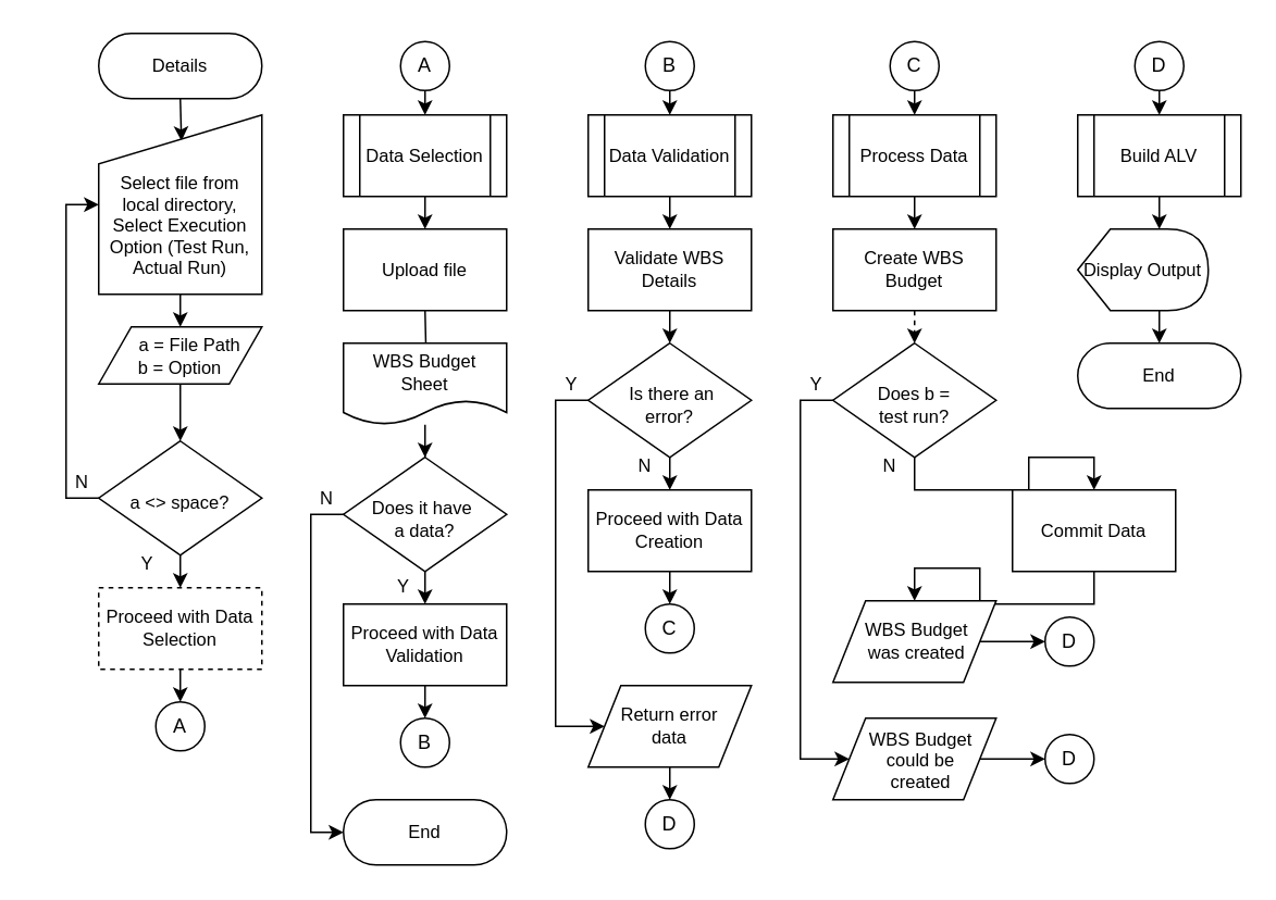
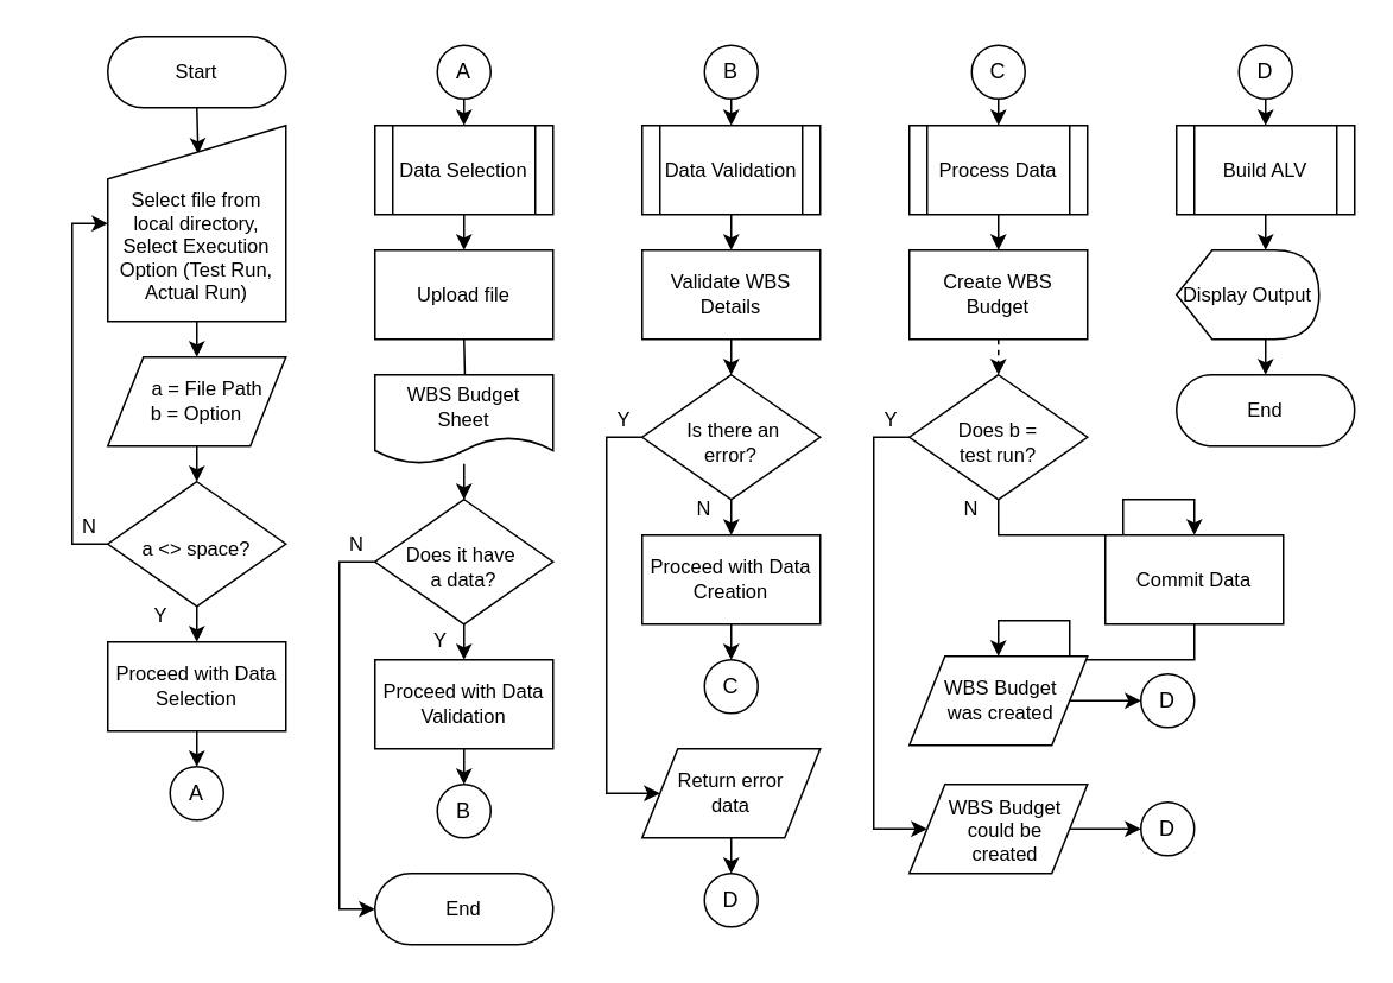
  <mxCell id="0" />
  <mxCell id="1" parent="0" />
  <mxCell id="2" style="edgeStyle=orthogonalEdgeStyle;rounded=0;orthogonalLoop=1;jettySize=auto;html=1;exitX=0.5;exitY=0.5;exitDx=0;exitDy=20;exitPerimeter=0;entryX=0.507;entryY=0.145;entryDx=0;entryDy=0;entryPerimeter=0;" edge="1" parent="1" source="3" target="17"><mxGeometry relative="1" as="geometry" /></mxCell>
- <mxCell id="3" value="Details" style="html=1;dashed=0;whiteSpace=wrap;shape=mxgraph.dfd.start;fontSize=11;" vertex="1" parent="1"><mxGeometry x="60" y="20" width="100" height="40" as="geometry" /></mxCell>
+ <mxCell id="3" value="Start" style="html=1;dashed=0;whiteSpace=wrap;shape=mxgraph.dfd.start;fontSize=11;" vertex="1" parent="1"><mxGeometry x="60" y="20" width="100" height="40" as="geometry" /></mxCell>
  <mxCell id="4" value="Upload file" style="whiteSpace=wrap;html=1;strokeWidth=1;fontSize=11;" vertex="1" parent="1"><mxGeometry x="210" y="140" width="100" height="50" as="geometry" /></mxCell>
  <mxCell id="5" style="edgeStyle=orthogonalEdgeStyle;rounded=0;orthogonalLoop=1;jettySize=auto;html=1;exitX=0.5;exitY=1;exitDx=0;exitDy=0;entryX=0.5;entryY=0;entryDx=0;entryDy=0;" edge="1" parent="1" target="10"><mxGeometry relative="1" as="geometry"><mxPoint x="410" y="120" as="sourcePoint" /></mxGeometry></mxCell>
  <mxCell id="6" style="edgeStyle=orthogonalEdgeStyle;rounded=0;orthogonalLoop=1;jettySize=auto;html=1;exitX=0.5;exitY=1;exitDx=0;exitDy=0;entryX=0.5;entryY=0;entryDx=0;entryDy=0;" edge="1" parent="1" source="8" target="40"><mxGeometry relative="1" as="geometry" /></mxCell>
  <mxCell id="7" style="edgeStyle=orthogonalEdgeStyle;rounded=0;orthogonalLoop=1;jettySize=auto;html=1;exitX=0;exitY=0.5;exitDx=0;exitDy=0;entryX=0;entryY=0.5;entryDx=0;entryDy=0;" edge="1" parent="1" source="8" target="62"><mxGeometry relative="1" as="geometry"><mxPoint x="340" y="450" as="targetPoint" /><Array as="points"><mxPoint x="340" y="245" /><mxPoint x="340" y="445" /></Array></mxGeometry></mxCell>
  <mxCell id="8" value="&amp;nbsp;Is there an &lt;br&gt;error?" style="rhombus;whiteSpace=wrap;html=1;strokeWidth=1;fontSize=11;spacingTop=5;" vertex="1" parent="1"><mxGeometry x="360" y="210" width="100" height="70" as="geometry" /></mxCell>
  <mxCell id="9" style="edgeStyle=orthogonalEdgeStyle;rounded=0;orthogonalLoop=1;jettySize=auto;html=1;exitX=0.5;exitY=1;exitDx=0;exitDy=0;entryX=0.5;entryY=0;entryDx=0;entryDy=0;" edge="1" parent="1" source="10" target="8"><mxGeometry relative="1" as="geometry" /></mxCell>
  <mxCell id="10" value="Validate WBS Details" style="whiteSpace=wrap;html=1;strokeWidth=1;fontSize=11;" vertex="1" parent="1"><mxGeometry x="360" y="140" width="100" height="50" as="geometry" /></mxCell>
  <mxCell id="11" style="edgeStyle=orthogonalEdgeStyle;rounded=0;orthogonalLoop=1;jettySize=auto;html=1;exitX=0.5;exitY=1;exitDx=0;exitDy=0;entryX=0.5;entryY=0;entryDx=0;entryDy=0;" edge="1" parent="1" source="13" target="34"><mxGeometry relative="1" as="geometry" /></mxCell>
  <mxCell id="12" style="edgeStyle=orthogonalEdgeStyle;rounded=0;orthogonalLoop=1;jettySize=auto;html=1;exitX=0;exitY=0.5;exitDx=0;exitDy=0;entryX=0;entryY=0.5;entryDx=0;entryDy=0;entryPerimeter=0;" edge="1" parent="1" source="13" target="60"><mxGeometry relative="1" as="geometry" /></mxCell>
  <mxCell id="13" value="Does it have&amp;nbsp;&lt;br&gt;a data?" style="rhombus;whiteSpace=wrap;html=1;strokeWidth=1;fontSize=11;spacingTop=5;" vertex="1" parent="1"><mxGeometry x="210" y="280" width="100" height="70" as="geometry" /></mxCell>
  <mxCell id="14" style="edgeStyle=orthogonalEdgeStyle;rounded=0;orthogonalLoop=1;jettySize=auto;html=1;exitX=0.5;exitY=1;exitDx=0;exitDy=0;entryX=0.5;entryY=0;entryDx=0;entryDy=0;dashed=1;" edge="1" parent="1" source="15" target="48"><mxGeometry relative="1" as="geometry" /></mxCell>
  <mxCell id="15" value="Create WBS Budget" style="whiteSpace=wrap;html=1;strokeWidth=1;fontSize=11;" vertex="1" parent="1"><mxGeometry x="510" y="140" width="100" height="50" as="geometry" /></mxCell>
  <mxCell id="16" style="edgeStyle=orthogonalEdgeStyle;rounded=0;orthogonalLoop=1;jettySize=auto;html=1;exitX=0.5;exitY=1;exitDx=0;exitDy=0;entryX=0.5;entryY=0;entryDx=0;entryDy=0;" edge="1" parent="1" source="17" target="19"><mxGeometry relative="1" as="geometry" /></mxCell>
  <mxCell id="17" value="&lt;br style=&quot;font-size: 11px;&quot;&gt;&lt;br style=&quot;font-size: 11px;&quot;&gt;Select file from local directory,&lt;br&gt;Select Execution Option (Test Run, Actual Run)" style="shape=manualInput;whiteSpace=wrap;html=1;fontSize=11;" vertex="1" parent="1"><mxGeometry x="60" y="70" width="100" height="110" as="geometry" /></mxCell>
  <mxCell id="18" style="edgeStyle=orthogonalEdgeStyle;rounded=0;orthogonalLoop=1;jettySize=auto;html=1;exitX=0.5;exitY=1;exitDx=0;exitDy=0;entryX=0.5;entryY=0;entryDx=0;entryDy=0;" edge="1" parent="1" source="19" target="22"><mxGeometry relative="1" as="geometry" /></mxCell>
- <mxCell id="19" value="&amp;nbsp; &amp;nbsp; a = File Path&lt;br&gt;b = Option" style="shape=parallelogram;perimeter=parallelogramPerimeter;whiteSpace=wrap;html=1;fixedSize=1;fontSize=11;" vertex="1" parent="1"><mxGeometry x="60" y="200" width="100" height="35" as="geometry" /></mxCell>
+ <mxCell id="19" value="&amp;nbsp; &amp;nbsp; a = File Path&lt;br&gt;b = Option" style="shape=parallelogram;perimeter=parallelogramPerimeter;whiteSpace=wrap;html=1;fixedSize=1;fontSize=11;" vertex="1" parent="1"><mxGeometry x="60" y="200" width="100" height="50" as="geometry" /></mxCell>
  <mxCell id="20" style="edgeStyle=orthogonalEdgeStyle;rounded=0;orthogonalLoop=1;jettySize=auto;html=1;exitX=0.5;exitY=1;exitDx=0;exitDy=0;entryX=0.5;entryY=0;entryDx=0;entryDy=0;" edge="1" parent="1" source="22" target="24"><mxGeometry relative="1" as="geometry" /></mxCell>
  <mxCell id="21" style="edgeStyle=orthogonalEdgeStyle;rounded=0;orthogonalLoop=1;jettySize=auto;html=1;exitX=0;exitY=0.5;exitDx=0;exitDy=0;entryX=0;entryY=0.5;entryDx=0;entryDy=0;" edge="1" parent="1" source="22" target="17"><mxGeometry relative="1" as="geometry" /></mxCell>
  <mxCell id="22" value="a &amp;lt;&amp;gt; space?&lt;br&gt;" style="rhombus;whiteSpace=wrap;html=1;strokeWidth=1;fontSize=11;spacingTop=5;" vertex="1" parent="1"><mxGeometry x="60" y="270" width="100" height="70" as="geometry" /></mxCell>
  <mxCell id="23" style="edgeStyle=orthogonalEdgeStyle;rounded=0;orthogonalLoop=1;jettySize=auto;html=1;exitX=0.5;exitY=1;exitDx=0;exitDy=0;entryX=0.5;entryY=0;entryDx=0;entryDy=0;" edge="1" parent="1" source="24" target="25"><mxGeometry relative="1" as="geometry" /></mxCell>
- <mxCell id="24" value="Proceed with Data Selection" style="whiteSpace=wrap;html=1;strokeWidth=1;fontSize=11;dashed=1;" vertex="1" parent="1"><mxGeometry x="60" y="360" width="100" height="50" as="geometry" /></mxCell>
+ <mxCell id="24" value="Proceed with Data Selection" style="whiteSpace=wrap;html=1;strokeWidth=1;fontSize=11;" vertex="1" parent="1"><mxGeometry x="60" y="360" width="100" height="50" as="geometry" /></mxCell>
  <mxCell id="25" value="A" style="ellipse;whiteSpace=wrap;html=1;aspect=fixed;" vertex="1" parent="1"><mxGeometry x="95" y="430" width="30" height="30" as="geometry" /></mxCell>
  <mxCell id="26" style="edgeStyle=orthogonalEdgeStyle;rounded=0;orthogonalLoop=1;jettySize=auto;html=1;exitX=0.5;exitY=1;exitDx=0;exitDy=0;entryX=0.5;entryY=0;entryDx=0;entryDy=0;" edge="1" parent="1" source="27" target="29"><mxGeometry relative="1" as="geometry" /></mxCell>
  <mxCell id="27" value="A" style="ellipse;whiteSpace=wrap;html=1;aspect=fixed;" vertex="1" parent="1"><mxGeometry x="245" y="25" width="30" height="30" as="geometry" /></mxCell>
  <mxCell id="28" style="edgeStyle=orthogonalEdgeStyle;rounded=0;orthogonalLoop=1;jettySize=auto;html=1;exitX=0.5;exitY=1;exitDx=0;exitDy=0;entryX=0.5;entryY=0;entryDx=0;entryDy=0;" edge="1" parent="1" source="29" target="4"><mxGeometry relative="1" as="geometry" /></mxCell>
  <mxCell id="29" value="Data Selection" style="shape=process;whiteSpace=wrap;html=1;backgroundOutline=1;fontSize=11;" vertex="1" parent="1"><mxGeometry x="210" y="70" width="100" height="50" as="geometry" /></mxCell>
  <mxCell id="30" value="" style="edgeStyle=orthogonalEdgeStyle;rounded=0;orthogonalLoop=1;jettySize=auto;html=1;" edge="1" parent="1" target="32"><mxGeometry relative="1" as="geometry"><mxPoint x="260" y="190" as="sourcePoint" /></mxGeometry></mxCell>
  <mxCell id="31" value="" style="edgeStyle=orthogonalEdgeStyle;rounded=0;orthogonalLoop=1;jettySize=auto;html=1;" edge="1" parent="1" source="32" target="13"><mxGeometry relative="1" as="geometry" /></mxCell>
  <mxCell id="32" value="WBS Budget&lt;br&gt;Sheet" style="shape=document;whiteSpace=wrap;html=1;boundedLbl=1;fontSize=11;" vertex="1" parent="1"><mxGeometry x="210" y="210" width="100" height="50" as="geometry" /></mxCell>
  <mxCell id="33" style="edgeStyle=orthogonalEdgeStyle;rounded=0;orthogonalLoop=1;jettySize=auto;html=1;exitX=0.5;exitY=1;exitDx=0;exitDy=0;entryX=0.5;entryY=0;entryDx=0;entryDy=0;" edge="1" parent="1" source="34" target="35"><mxGeometry relative="1" as="geometry" /></mxCell>
  <mxCell id="34" value="Proceed with Data Validation" style="whiteSpace=wrap;html=1;strokeWidth=1;fontSize=11;" vertex="1" parent="1"><mxGeometry x="210" y="370" width="100" height="50" as="geometry" /></mxCell>
  <mxCell id="35" value="B" style="ellipse;whiteSpace=wrap;html=1;aspect=fixed;" vertex="1" parent="1"><mxGeometry x="245" y="440" width="30" height="30" as="geometry" /></mxCell>
  <mxCell id="36" style="edgeStyle=orthogonalEdgeStyle;rounded=0;orthogonalLoop=1;jettySize=auto;html=1;exitX=0.5;exitY=1;exitDx=0;exitDy=0;entryX=0.5;entryY=0;entryDx=0;entryDy=0;" edge="1" parent="1" source="37" target="38"><mxGeometry relative="1" as="geometry" /></mxCell>
  <mxCell id="37" value="B" style="ellipse;whiteSpace=wrap;html=1;aspect=fixed;" vertex="1" parent="1"><mxGeometry x="395" y="25" width="30" height="30" as="geometry" /></mxCell>
  <mxCell id="38" value="Data Validation" style="shape=process;whiteSpace=wrap;html=1;backgroundOutline=1;fontSize=11;" vertex="1" parent="1"><mxGeometry x="360" y="70" width="100" height="50" as="geometry" /></mxCell>
  <mxCell id="39" style="edgeStyle=orthogonalEdgeStyle;rounded=0;orthogonalLoop=1;jettySize=auto;html=1;exitX=0.5;exitY=1;exitDx=0;exitDy=0;entryX=0.5;entryY=0;entryDx=0;entryDy=0;" edge="1" parent="1" source="40" target="41"><mxGeometry relative="1" as="geometry" /></mxCell>
  <mxCell id="40" value="Proceed with Data Creation" style="whiteSpace=wrap;html=1;strokeWidth=1;fontSize=11;" vertex="1" parent="1"><mxGeometry x="360" y="300" width="100" height="50" as="geometry" /></mxCell>
  <mxCell id="41" value="C" style="ellipse;whiteSpace=wrap;html=1;aspect=fixed;" vertex="1" parent="1"><mxGeometry x="395" y="370" width="30" height="30" as="geometry" /></mxCell>
  <mxCell id="42" style="edgeStyle=orthogonalEdgeStyle;rounded=0;orthogonalLoop=1;jettySize=auto;html=1;exitX=0.5;exitY=1;exitDx=0;exitDy=0;entryX=0.5;entryY=0;entryDx=0;entryDy=0;" edge="1" parent="1" source="43" target="45"><mxGeometry relative="1" as="geometry" /></mxCell>
  <mxCell id="43" value="C" style="ellipse;whiteSpace=wrap;html=1;aspect=fixed;" vertex="1" parent="1"><mxGeometry x="545" y="25" width="30" height="30" as="geometry" /></mxCell>
  <mxCell id="44" style="edgeStyle=orthogonalEdgeStyle;rounded=0;orthogonalLoop=1;jettySize=auto;html=1;exitX=0.5;exitY=1;exitDx=0;exitDy=0;entryX=0.5;entryY=0;entryDx=0;entryDy=0;" edge="1" parent="1" source="45" target="15"><mxGeometry relative="1" as="geometry" /></mxCell>
  <mxCell id="45" value="Process Data" style="shape=process;whiteSpace=wrap;html=1;backgroundOutline=1;fontSize=11;" vertex="1" parent="1"><mxGeometry x="510" y="70" width="100" height="50" as="geometry" /></mxCell>
  <mxCell id="46" style="edgeStyle=orthogonalEdgeStyle;rounded=0;orthogonalLoop=1;jettySize=auto;html=1;exitX=0.5;exitY=1;exitDx=0;exitDy=0;entryX=0.5;entryY=0;entryDx=0;entryDy=0;" edge="1" parent="1" source="48" target="50"><mxGeometry relative="1" as="geometry" /></mxCell>
  <mxCell id="47" style="edgeStyle=orthogonalEdgeStyle;rounded=0;orthogonalLoop=1;jettySize=auto;html=1;exitX=0;exitY=0.5;exitDx=0;exitDy=0;entryX=0;entryY=0.5;entryDx=0;entryDy=0;" edge="1" parent="1" source="48" target="71"><mxGeometry relative="1" as="geometry"><Array as="points"><mxPoint x="490" y="245" /><mxPoint x="490" y="465" /></Array></mxGeometry></mxCell>
  <mxCell id="48" value="Does b =&lt;br&gt;test run?" style="rhombus;whiteSpace=wrap;html=1;strokeWidth=1;fontSize=11;spacingTop=5;" vertex="1" parent="1"><mxGeometry x="510" y="210" width="100" height="70" as="geometry" /></mxCell>
  <mxCell id="49" style="edgeStyle=orthogonalEdgeStyle;rounded=0;orthogonalLoop=1;jettySize=auto;html=1;exitX=0.5;exitY=1;exitDx=0;exitDy=0;entryX=0.5;entryY=0;entryDx=0;entryDy=0;" edge="1" parent="1" source="50" target="59"><mxGeometry relative="1" as="geometry" /></mxCell>
  <mxCell id="50" value="Commit Data" style="whiteSpace=wrap;html=1;strokeWidth=1;fontSize=11;" vertex="1" parent="1"><mxGeometry x="620" y="300" width="100" height="50" as="geometry" /></mxCell>
  <mxCell id="51" style="edgeStyle=orthogonalEdgeStyle;rounded=0;orthogonalLoop=1;jettySize=auto;html=1;exitX=0.5;exitY=1;exitDx=0;exitDy=0;entryX=0.5;entryY=0;entryDx=0;entryDy=0;" edge="1" parent="1" source="52" target="54"><mxGeometry relative="1" as="geometry" /></mxCell>
  <mxCell id="52" value="D" style="ellipse;whiteSpace=wrap;html=1;aspect=fixed;" vertex="1" parent="1"><mxGeometry x="695" y="25" width="30" height="30" as="geometry" /></mxCell>
  <mxCell id="53" style="edgeStyle=orthogonalEdgeStyle;rounded=0;orthogonalLoop=1;jettySize=auto;html=1;exitX=0.5;exitY=1;exitDx=0;exitDy=0;entryX=0;entryY=0;entryDx=50;entryDy=0;entryPerimeter=0;" edge="1" parent="1" source="54" target="57"><mxGeometry relative="1" as="geometry" /></mxCell>
  <mxCell id="54" value="Build ALV" style="shape=process;whiteSpace=wrap;html=1;backgroundOutline=1;fontSize=11;" vertex="1" parent="1"><mxGeometry x="660" y="70" width="100" height="50" as="geometry" /></mxCell>
  <mxCell id="55" value="End" style="html=1;dashed=0;whiteSpace=wrap;shape=mxgraph.dfd.start;fontSize=11;" vertex="1" parent="1"><mxGeometry x="660" y="210" width="100" height="40" as="geometry" /></mxCell>
  <mxCell id="56" style="edgeStyle=orthogonalEdgeStyle;rounded=0;orthogonalLoop=1;jettySize=auto;html=1;exitX=0;exitY=0;exitDx=50;exitDy=50;exitPerimeter=0;entryX=0.5;entryY=0.5;entryDx=0;entryDy=-20;entryPerimeter=0;" edge="1" parent="1" source="57" target="55"><mxGeometry relative="1" as="geometry" /></mxCell>
  <mxCell id="57" value="Display Output" style="shape=display;whiteSpace=wrap;html=1;fontSize=11;" vertex="1" parent="1"><mxGeometry x="660" y="140" width="80" height="50" as="geometry" /></mxCell>
  <mxCell id="58" style="edgeStyle=orthogonalEdgeStyle;rounded=0;orthogonalLoop=1;jettySize=auto;html=1;exitX=1;exitY=0.5;exitDx=0;exitDy=0;entryX=0;entryY=0.5;entryDx=0;entryDy=0;" edge="1" parent="1" source="59" target="73"><mxGeometry relative="1" as="geometry" /></mxCell>
  <mxCell id="59" value="WBS Budget &lt;br&gt;was created" style="shape=parallelogram;perimeter=parallelogramPerimeter;whiteSpace=wrap;html=1;fixedSize=1;fontSize=11;spacingLeft=3;" vertex="1" parent="1"><mxGeometry x="510" y="368" width="100" height="50" as="geometry" /></mxCell>
  <mxCell id="60" value="End" style="html=1;dashed=0;whiteSpace=wrap;shape=mxgraph.dfd.start;fontSize=11;" vertex="1" parent="1"><mxGeometry x="210" y="490" width="100" height="40" as="geometry" /></mxCell>
  <mxCell id="61" style="edgeStyle=orthogonalEdgeStyle;rounded=0;orthogonalLoop=1;jettySize=auto;html=1;exitX=0.5;exitY=1;exitDx=0;exitDy=0;entryX=0.5;entryY=0;entryDx=0;entryDy=0;" edge="1" parent="1" source="62" target="67"><mxGeometry relative="1" as="geometry" /></mxCell>
  <mxCell id="62" value="Return error&lt;br&gt;data" style="shape=parallelogram;perimeter=parallelogramPerimeter;whiteSpace=wrap;html=1;fixedSize=1;fontSize=11;" vertex="1" parent="1"><mxGeometry x="360" y="420" width="100" height="50" as="geometry" /></mxCell>
  <mxCell id="63" value="N" style="text;strokeColor=none;align=center;fillColor=none;html=1;verticalAlign=middle;whiteSpace=wrap;rounded=0;fontSize=11;" vertex="1" parent="1"><mxGeometry x="170" y="290" width="60" height="30" as="geometry" /></mxCell>
  <mxCell id="64" value="Y" style="text;strokeColor=none;align=center;fillColor=none;html=1;verticalAlign=middle;whiteSpace=wrap;rounded=0;fontSize=11;" vertex="1" parent="1"><mxGeometry x="217" y="344" width="60" height="30" as="geometry" /></mxCell>
  <mxCell id="65" value="Y" style="text;strokeColor=none;align=center;fillColor=none;html=1;verticalAlign=middle;whiteSpace=wrap;rounded=0;fontSize=11;" vertex="1" parent="1"><mxGeometry x="60" y="330" width="60" height="30" as="geometry" /></mxCell>
  <mxCell id="66" value="N" style="text;strokeColor=none;align=center;fillColor=none;html=1;verticalAlign=middle;whiteSpace=wrap;rounded=0;fontSize=11;" vertex="1" parent="1"><mxGeometry x="20" y="280" width="60" height="30" as="geometry" /></mxCell>
  <mxCell id="67" value="D" style="ellipse;whiteSpace=wrap;html=1;aspect=fixed;" vertex="1" parent="1"><mxGeometry x="395" y="490" width="30" height="30" as="geometry" /></mxCell>
  <mxCell id="68" value="N" style="text;strokeColor=none;align=center;fillColor=none;html=1;verticalAlign=middle;whiteSpace=wrap;rounded=0;fontSize=11;" vertex="1" parent="1"><mxGeometry x="365" y="270" width="60" height="30" as="geometry" /></mxCell>
  <mxCell id="69" value="Y" style="text;strokeColor=none;align=center;fillColor=none;html=1;verticalAlign=middle;whiteSpace=wrap;rounded=0;fontSize=11;" vertex="1" parent="1"><mxGeometry x="320" y="220" width="60" height="30" as="geometry" /></mxCell>
  <mxCell id="70" style="edgeStyle=orthogonalEdgeStyle;rounded=0;orthogonalLoop=1;jettySize=auto;html=1;exitX=1;exitY=0.5;exitDx=0;exitDy=0;entryX=0;entryY=0.5;entryDx=0;entryDy=0;" edge="1" parent="1" source="71" target="74"><mxGeometry relative="1" as="geometry" /></mxCell>
  <mxCell id="71" value="WBS Budget &lt;br&gt;could be &lt;br&gt;created" style="shape=parallelogram;perimeter=parallelogramPerimeter;whiteSpace=wrap;html=1;fixedSize=1;fontSize=11;spacingTop=1;spacingLeft=8;" vertex="1" parent="1"><mxGeometry x="510" y="440" width="100" height="50" as="geometry" /></mxCell>
  <mxCell id="72" value="Y" style="text;strokeColor=none;align=center;fillColor=none;html=1;verticalAlign=middle;whiteSpace=wrap;rounded=0;fontSize=11;" vertex="1" parent="1"><mxGeometry x="470" y="220" width="60" height="30" as="geometry" /></mxCell>
  <mxCell id="73" value="D" style="ellipse;whiteSpace=wrap;html=1;aspect=fixed;" vertex="1" parent="1"><mxGeometry x="640" y="378" width="30" height="30" as="geometry" /></mxCell>
  <mxCell id="74" value="D" style="ellipse;whiteSpace=wrap;html=1;aspect=fixed;" vertex="1" parent="1"><mxGeometry x="640" y="450" width="30" height="30" as="geometry" /></mxCell>
  <mxCell id="75" value="N" style="text;strokeColor=none;align=center;fillColor=none;html=1;verticalAlign=middle;whiteSpace=wrap;rounded=0;fontSize=11;" vertex="1" parent="1"><mxGeometry x="515" y="270" width="60" height="30" as="geometry" /></mxCell>
